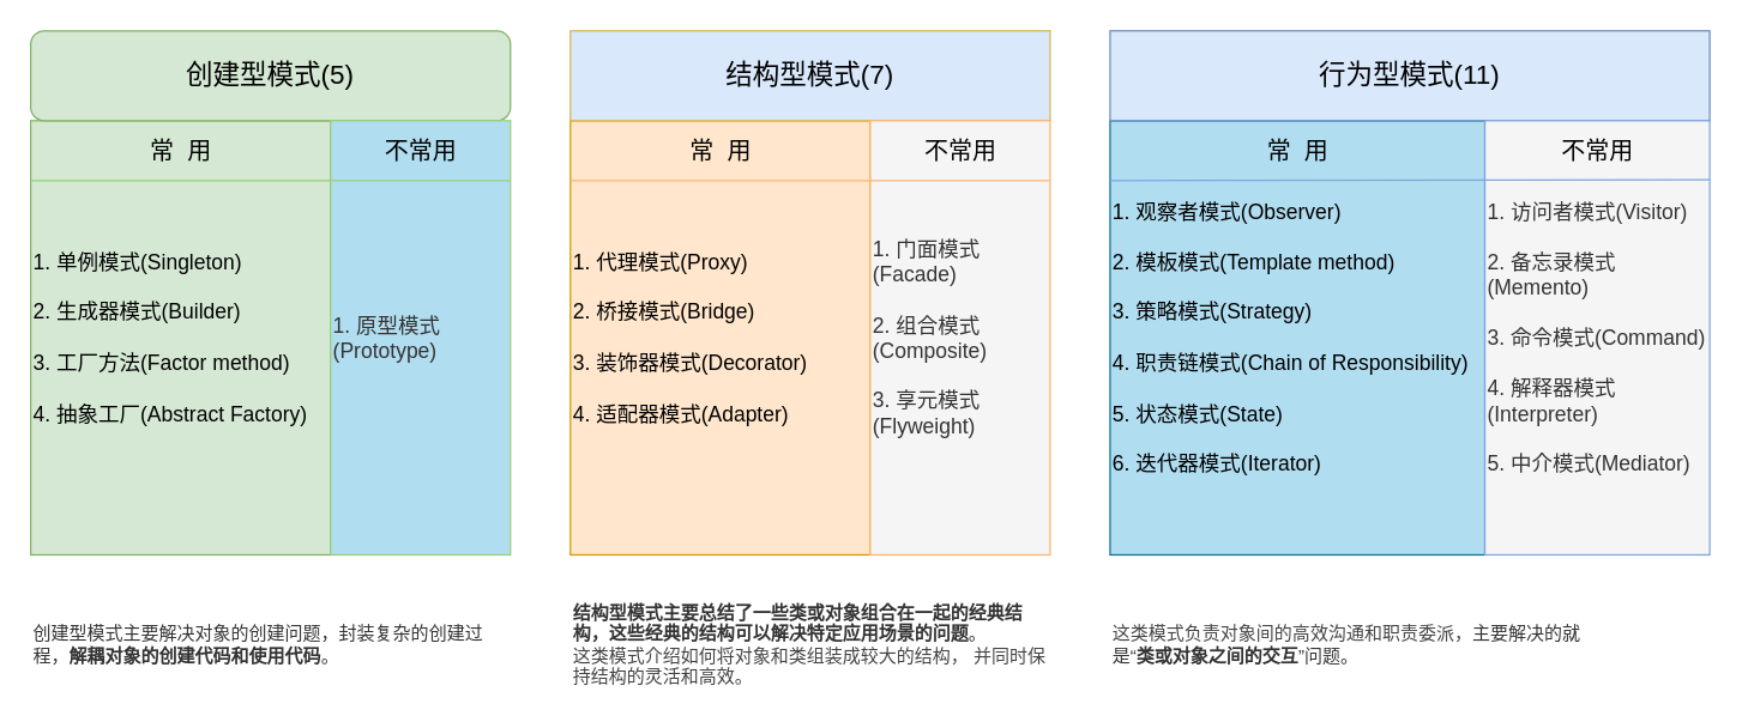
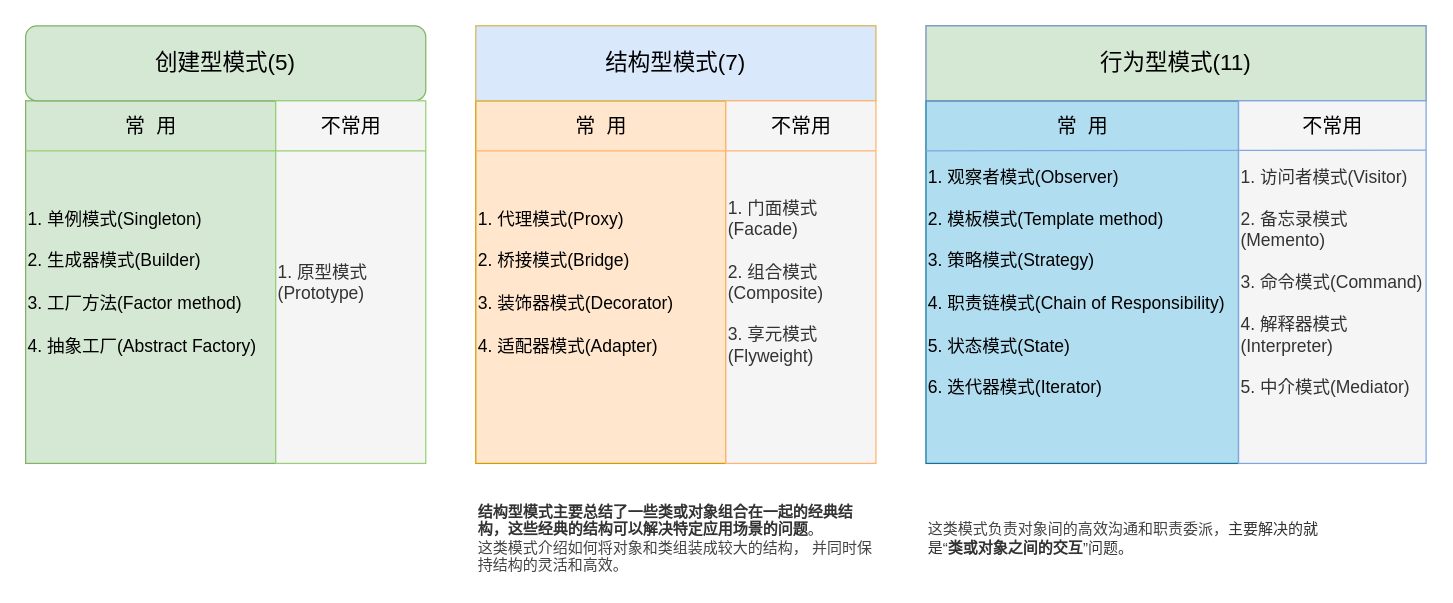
  <mxCell id="0" />
  <mxCell id="1" parent="0" />
  <mxCell id="2" value="&lt;font style=&quot;font-size: 14px&quot;&gt;1. 单例模式(Singleton)&lt;br&gt;&lt;br&gt;2. 生成器模式(Builder)&lt;br&gt;&lt;br&gt;3. 工厂方法(Factor method)&lt;br&gt;&lt;br&gt;4. 抽象工厂(Abstract Factory)&lt;br&gt;&lt;/font&gt;" style="rounded=0;whiteSpace=wrap;html=1;align=left;fillColor=#d5e8d4;strokeColor=#82b366;" parent="1" vertex="1"><mxGeometry x="20" y="80" width="200" height="290" as="geometry" /></mxCell>
  <mxCell id="3" value="&lt;font style=&quot;font-size: 18px&quot;&gt;创建型模式(5)&lt;/font&gt;" style="whiteSpace=wrap;html=1;fillColor=#d5e8d4;strokeColor=#82b366;rounded=1;" parent="1" vertex="1"><mxGeometry x="20" y="20" width="320" height="60" as="geometry" /></mxCell>
- <mxCell id="4" value="&lt;span style=&quot;font-size: 14px;&quot;&gt;1. 原型模式(Prototype)&lt;/span&gt;" style="rounded=0;whiteSpace=wrap;html=1;align=left;fillColor=#b1ddf0;fontColor=#333333;strokeColor=#97D077;" parent="1" vertex="1"><mxGeometry x="220" y="80" width="120" height="290" as="geometry" /></mxCell>
+ <mxCell id="4" value="&lt;span style=&quot;font-size: 14px;&quot;&gt;1. 原型模式(Prototype)&lt;/span&gt;" style="rounded=0;whiteSpace=wrap;html=1;align=left;fillColor=#f5f5f5;fontColor=#333333;strokeColor=#97D077;" parent="1" vertex="1"><mxGeometry x="220" y="80" width="120" height="290" as="geometry" /></mxCell>
  <mxCell id="5" value="1. 代理模式(Proxy)&lt;br style=&quot;font-size: 14px&quot;&gt;&lt;br style=&quot;font-size: 14px&quot;&gt;2. 桥接模式(Bridge)&lt;br style=&quot;font-size: 14px&quot;&gt;&lt;br style=&quot;font-size: 14px&quot;&gt;3. 装饰器模式(Decorator)&lt;br style=&quot;font-size: 14px&quot;&gt;&lt;br style=&quot;font-size: 14px&quot;&gt;4. 适配器模式(Adapter)" style="rounded=0;whiteSpace=wrap;html=1;align=left;fontSize=14;fillColor=#ffe6cc;strokeColor=#d79b00;" parent="1" vertex="1"><mxGeometry x="380" y="80" width="200" height="290" as="geometry" /></mxCell>
  <mxCell id="6" value="&lt;font style=&quot;font-size: 18px&quot;&gt;结构型模式(7)&lt;/font&gt;" style="rounded=0;whiteSpace=wrap;html=1;fillColor=#dae8fc;strokeColor=#d6b656;" parent="1" vertex="1"><mxGeometry x="380" y="20" width="320" height="60" as="geometry" /></mxCell>
  <mxCell id="7" value="&lt;div&gt;&lt;span style=&quot;font-size: 14px&quot;&gt;1. 门面模式(Facade)&lt;/span&gt;&lt;/div&gt;&lt;span style=&quot;font-size: 14px&quot;&gt;&lt;div&gt;&lt;span&gt;&lt;br&gt;&lt;/span&gt;&lt;/div&gt;&lt;div&gt;&lt;span&gt;2. 组合模式(Composite)&lt;/span&gt;&lt;/div&gt;&lt;div&gt;&lt;span&gt;&lt;br&gt;&lt;/span&gt;&lt;/div&gt;&lt;div&gt;&lt;span&gt;3. 享元模式(Flyweight)&lt;/span&gt;&lt;/div&gt;&lt;/span&gt;" style="rounded=0;whiteSpace=wrap;html=1;align=left;fillColor=#f5f5f5;fontColor=#333333;strokeColor=#FFB570;" parent="1" vertex="1"><mxGeometry x="580" y="80" width="120" height="290" as="geometry" /></mxCell>
  <mxCell id="8" value="1. 观察者模式(Observer)&lt;br style=&quot;font-size: 14px&quot;&gt;&lt;br style=&quot;font-size: 14px&quot;&gt;2. 模板模式(Template method)&lt;br style=&quot;font-size: 14px&quot;&gt;&lt;br style=&quot;font-size: 14px&quot;&gt;3. 策略模式(Strategy)&lt;br style=&quot;font-size: 14px&quot;&gt;&lt;br style=&quot;font-size: 14px&quot;&gt;4. 职责链模式(Chain of Responsibility)&lt;br&gt;&lt;br&gt;5. 状态模式(State)&lt;br&gt;&lt;br&gt;6. 迭代器模式(Iterator)" style="rounded=0;whiteSpace=wrap;html=1;align=left;fontSize=14;fillColor=#b1ddf0;strokeColor=#10739e;" parent="1" vertex="1"><mxGeometry x="740" y="80" width="250" height="290" as="geometry" /></mxCell>
- <mxCell id="9" value="&lt;font style=&quot;font-size: 18px&quot;&gt;行为型模式(11)&lt;/font&gt;" style="rounded=0;whiteSpace=wrap;html=1;fillColor=#dae8fc;strokeColor=#6c8ebf;" parent="1" vertex="1"><mxGeometry x="740" y="20" width="400" height="60" as="geometry" /></mxCell>
+ <mxCell id="9" value="&lt;font style=&quot;font-size: 18px&quot;&gt;行为型模式(11)&lt;/font&gt;" style="rounded=0;whiteSpace=wrap;html=1;fillColor=#d5e8d4;strokeColor=#6c8ebf;" parent="1" vertex="1"><mxGeometry x="740" y="20" width="400" height="60" as="geometry" /></mxCell>
  <mxCell id="10" value="&lt;div&gt;&lt;span style=&quot;font-size: 14px&quot;&gt;1. 访问者模式(Visitor)&lt;/span&gt;&lt;/div&gt;&lt;span style=&quot;font-size: 14px&quot;&gt;&lt;div&gt;&lt;span&gt;&lt;br&gt;&lt;/span&gt;&lt;/div&gt;&lt;div&gt;&lt;span&gt;2. 备忘录模式(Memento)&lt;/span&gt;&lt;/div&gt;&lt;div&gt;&lt;span&gt;&lt;br&gt;&lt;/span&gt;&lt;/div&gt;&lt;div&gt;&lt;span&gt;3. 命令模式(Command)&lt;/span&gt;&lt;/div&gt;&lt;div&gt;&lt;span&gt;&lt;br&gt;&lt;/span&gt;&lt;/div&gt;&lt;div&gt;&lt;span&gt;4. 解释器模式(Interpreter)&lt;/span&gt;&lt;/div&gt;&lt;div&gt;&lt;span&gt;&lt;br&gt;&lt;/span&gt;&lt;/div&gt;&lt;div&gt;&lt;span&gt;5. 中介模式(Mediator)&lt;/span&gt;&lt;/div&gt;&lt;/span&gt;" style="rounded=0;whiteSpace=wrap;html=1;align=left;fillColor=#f5f5f5;fontColor=#333333;strokeColor=#7EA6E0;" parent="1" vertex="1"><mxGeometry x="990" y="80" width="150" height="290" as="geometry" /></mxCell>
  <mxCell id="11" value="" style="endArrow=none;html=1;rounded=0;fontSize=14;exitX=0;exitY=0.138;exitDx=0;exitDy=0;exitPerimeter=0;entryX=1;entryY=0.138;entryDx=0;entryDy=0;entryPerimeter=0;fillColor=#cdeb8b;strokeColor=#97D077;" parent="1" source="2" target="4" edge="1"><mxGeometry width="50" height="50" relative="1" as="geometry"><mxPoint x="340" y="150" as="sourcePoint" /><mxPoint x="390" y="100" as="targetPoint" /></mxGeometry></mxCell>
  <mxCell id="12" value="" style="endArrow=none;html=1;rounded=0;fontSize=14;exitX=0;exitY=0.138;exitDx=0;exitDy=0;exitPerimeter=0;entryX=1;entryY=0.138;entryDx=0;entryDy=0;entryPerimeter=0;fillColor=#cdeb8b;strokeColor=#FFB570;fontColor=#FFB570;" parent="1" edge="1"><mxGeometry width="50" height="50" relative="1" as="geometry"><mxPoint x="380" y="120" as="sourcePoint" /><mxPoint x="700" y="120" as="targetPoint" /></mxGeometry></mxCell>
  <mxCell id="13" value="" style="endArrow=none;html=1;rounded=0;fontSize=14;exitX=0;exitY=0.138;exitDx=0;exitDy=0;exitPerimeter=0;entryX=0.999;entryY=0.136;entryDx=0;entryDy=0;entryPerimeter=0;fillColor=#cdeb8b;strokeColor=#7EA6E0;" parent="1" target="10" edge="1"><mxGeometry width="50" height="50" relative="1" as="geometry"><mxPoint x="740" y="120" as="sourcePoint" /><mxPoint x="1060" y="120" as="targetPoint" /></mxGeometry></mxCell>
  <mxCell id="14" value="常&amp;nbsp; 用" style="text;html=1;align=center;verticalAlign=middle;resizable=0;points=[];autosize=1;strokeColor=none;fillColor=none;fontSize=16;" parent="1" vertex="1"><mxGeometry x="90" y="90" width="60" height="20" as="geometry" /></mxCell>
  <mxCell id="15" value="常&amp;nbsp; 用" style="text;html=1;align=center;verticalAlign=middle;resizable=0;points=[];autosize=1;strokeColor=none;fillColor=none;fontSize=16;" parent="1" vertex="1"><mxGeometry x="450" y="90" width="60" height="20" as="geometry" /></mxCell>
  <mxCell id="16" value="常&amp;nbsp; 用" style="text;html=1;align=center;verticalAlign=middle;resizable=0;points=[];autosize=1;strokeColor=none;fillColor=none;fontSize=16;" parent="1" vertex="1"><mxGeometry x="835" y="90" width="60" height="20" as="geometry" /></mxCell>
  <mxCell id="17" value="不常用" style="text;html=1;align=center;verticalAlign=middle;resizable=0;points=[];autosize=1;strokeColor=none;fillColor=none;fontSize=16;" parent="1" vertex="1"><mxGeometry x="250" y="90" width="60" height="20" as="geometry" /></mxCell>
  <mxCell id="18" value="不常用" style="text;html=1;align=center;verticalAlign=middle;resizable=0;points=[];autosize=1;strokeColor=none;fillColor=none;fontSize=16;" parent="1" vertex="1"><mxGeometry x="610" y="90" width="60" height="20" as="geometry" /></mxCell>
  <mxCell id="19" value="不常用" style="text;html=1;align=center;verticalAlign=middle;resizable=0;points=[];autosize=1;strokeColor=none;fillColor=none;fontSize=16;" parent="1" vertex="1"><mxGeometry x="1035" y="90" width="60" height="20" as="geometry" /></mxCell>
- <mxCell id="20" value="&lt;div class=&quot;lake-content&quot; style=&quot;font-size: 12px;&quot;&gt;&lt;p id=&quot;u84661d4f&quot; class=&quot;ne-p&quot; style=&quot;margin: 0px; padding: 0px; min-height: 24px; font-size: 12px;&quot;&gt;&lt;span class=&quot;ne-text&quot; style=&quot;color: rgb(51, 51, 51); font-size: 12px;&quot;&gt;创建型模式主要解决对象的创建问题，封装复杂的创建过程，&lt;/span&gt;&lt;strong style=&quot;font-size: 12px;&quot;&gt;&lt;span class=&quot;ne-text&quot; style=&quot;color: rgb(51, 51, 51); font-size: 12px;&quot;&gt;解耦对象的创建代码和使用代码&lt;/span&gt;&lt;/strong&gt;&lt;span class=&quot;ne-text&quot; style=&quot;color: rgb(51, 51, 51); font-size: 12px;&quot;&gt;。&lt;/span&gt;&lt;/p&gt;&lt;/div&gt;" style="rounded=1;whiteSpace=wrap;html=1;fontSize=12;align=left;dashed=1;strokeColor=none;gradientColor=#ffffff;opacity=0;" parent="1" vertex="1"><mxGeometry x="20" y="400" width="320" height="60" as="geometry" /></mxCell>
  <mxCell id="21" value="&lt;div class=&quot;lake-content&quot; style=&quot;font-size: 12px;&quot;&gt;&lt;p id=&quot;u2041f95d&quot; class=&quot;ne-p&quot; style=&quot;margin: 0px; padding: 0px; min-height: 24px; font-size: 12px;&quot;&gt;&lt;strong style=&quot;font-size: 12px;&quot;&gt;&lt;span class=&quot;ne-text&quot; style=&quot;color: rgb(51, 51, 51); font-size: 12px;&quot;&gt;结构型模式主要总结了一些类或对象组合在一起的经典结构，这些经典的结构可以解决特定应用场景的问题&lt;/span&gt;&lt;/strong&gt;&lt;span class=&quot;ne-text&quot; style=&quot;color: rgb(51, 51, 51); font-size: 12px;&quot;&gt;。&lt;/span&gt;&lt;/p&gt;&lt;p id=&quot;uc6094ad8&quot; class=&quot;ne-p&quot; style=&quot;margin: 0px; padding: 0px; min-height: 24px; font-size: 12px;&quot;&gt;&lt;span class=&quot;ne-text&quot; style=&quot;color: rgb(68, 68, 68); font-size: 12px;&quot;&gt;这类模式介绍如何将对象和类组装成较大的结构， 并同时保持结构的灵活和高效。&lt;/span&gt;&lt;/p&gt;&lt;/div&gt;" style="rounded=1;whiteSpace=wrap;html=1;fontSize=12;align=left;strokeColor=none;opacity=0;" parent="1" vertex="1"><mxGeometry x="380" y="400" width="320" height="60" as="geometry" /></mxCell>
  <mxCell id="22" value="&lt;div class=&quot;lake-content&quot; style=&quot;font-size: 12px&quot;&gt;&lt;div class=&quot;lake-content&quot;&gt;&lt;p id=&quot;u4827ae79&quot; class=&quot;ne-p&quot; style=&quot;margin: 0 ; padding: 0 ; min-height: 24px&quot;&gt;&lt;span class=&quot;ne-text&quot; style=&quot;color: rgb(68 , 68 , 68)&quot;&gt;这类模式负责对象间的高效沟通和职责委派，&lt;/span&gt;&lt;span class=&quot;ne-text&quot; style=&quot;color: rgb(51 , 51 , 51)&quot;&gt;主要解决的就是“&lt;/span&gt;&lt;strong&gt;&lt;span class=&quot;ne-text&quot; style=&quot;color: rgb(51 , 51 , 51)&quot;&gt;类或对象之间的交互&lt;/span&gt;&lt;/strong&gt;&lt;span class=&quot;ne-text&quot; style=&quot;color: rgb(51 , 51 , 51)&quot;&gt;”问题。&lt;/span&gt;&lt;/p&gt;&lt;/div&gt;&lt;/div&gt;" style="rounded=1;whiteSpace=wrap;html=1;fontSize=16;align=left;opacity=0;" parent="1" vertex="1"><mxGeometry x="740" y="400" width="335" height="60" as="geometry" /></mxCell>
